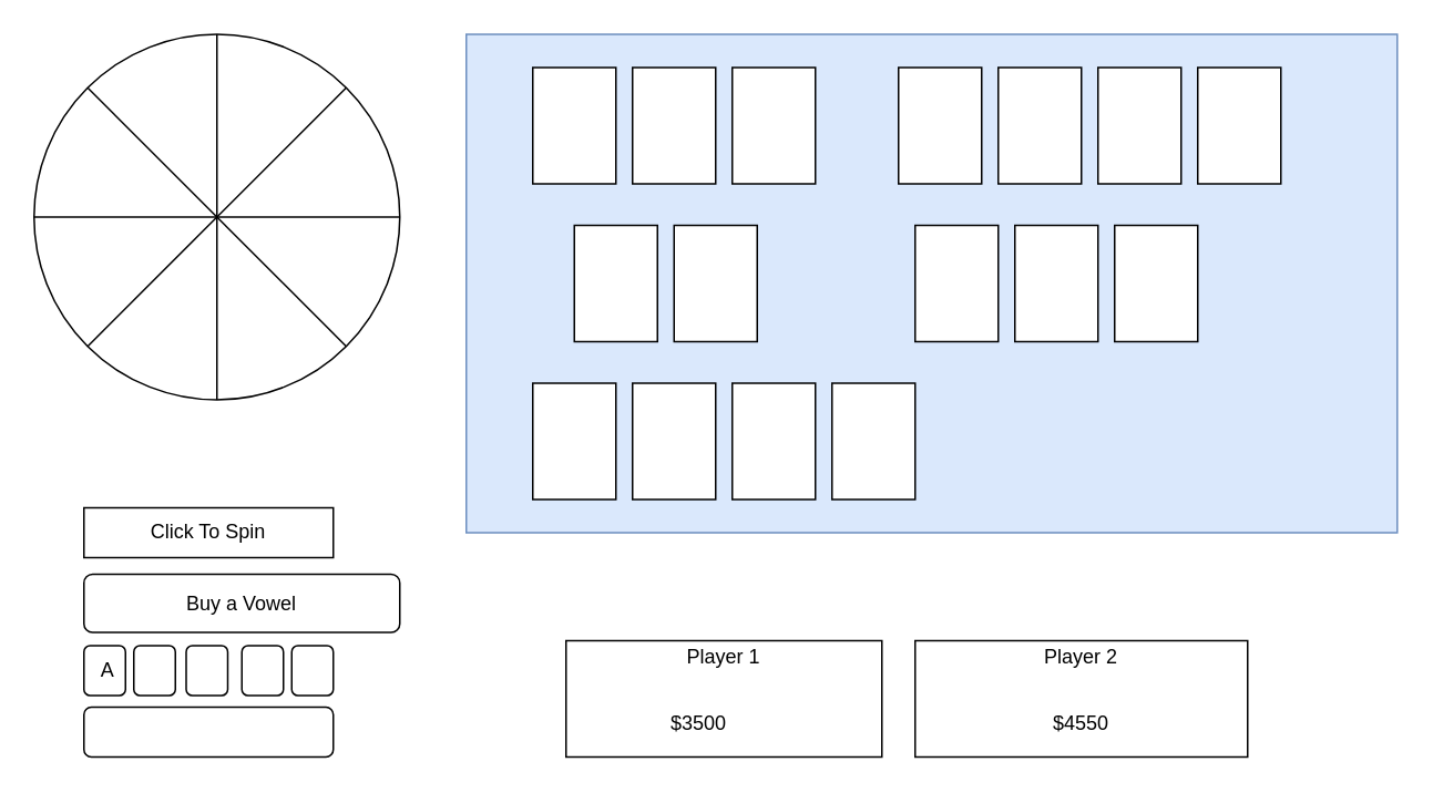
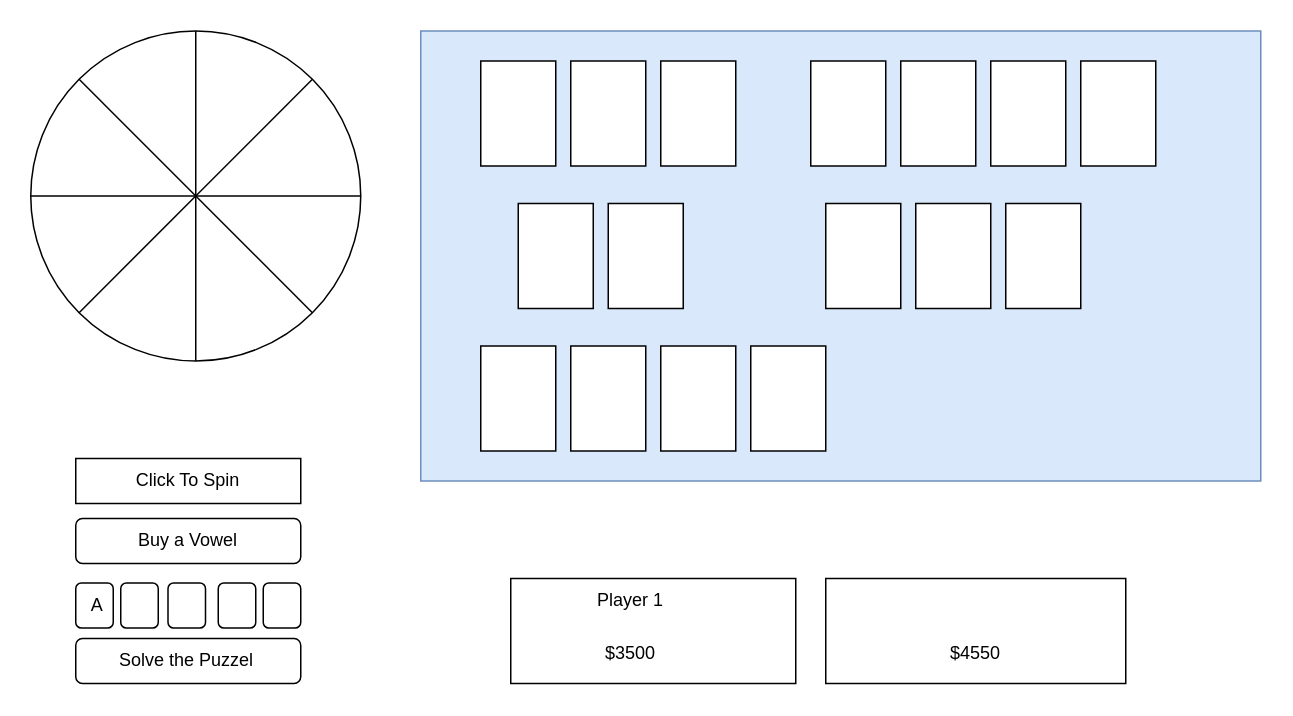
  <mxCell id="0" />
  <mxCell id="1" parent="0" />
  <mxCell id="2" value="" style="ellipse;whiteSpace=wrap;html=1;" parent="1" vertex="1"><mxGeometry x="20" y="20" width="220" height="220" as="geometry" /></mxCell>
  <mxCell id="3" value="" style="rounded=0;whiteSpace=wrap;html=1;fillColor=#dae8fc;strokeColor=#6c8ebf;" parent="1" vertex="1"><mxGeometry x="280" y="20" width="560" height="300" as="geometry" /></mxCell>
  <mxCell id="4" value="" style="endArrow=none;html=1;entryX=1;entryY=0;entryDx=0;entryDy=0;exitX=0;exitY=1;exitDx=0;exitDy=0;" parent="1" source="2" target="2" edge="1"><mxGeometry width="50" height="50" relative="1" as="geometry"><mxPoint x="115" y="165" as="sourcePoint" /><mxPoint x="165" y="115" as="targetPoint" /></mxGeometry></mxCell>
  <mxCell id="5" value="" style="endArrow=none;html=1;entryX=1;entryY=0.5;entryDx=0;entryDy=0;exitX=0;exitY=0.5;exitDx=0;exitDy=0;" parent="1" source="2" target="2" edge="1"><mxGeometry width="50" height="50" relative="1" as="geometry"><mxPoint x="115" y="165" as="sourcePoint" /><mxPoint x="165" y="115" as="targetPoint" /></mxGeometry></mxCell>
  <mxCell id="6" value="" style="endArrow=none;html=1;entryX=1;entryY=1;entryDx=0;entryDy=0;exitX=0;exitY=0;exitDx=0;exitDy=0;" parent="1" source="2" target="2" edge="1"><mxGeometry width="50" height="50" relative="1" as="geometry"><mxPoint x="95" y="105" as="sourcePoint" /><mxPoint x="185" y="175" as="targetPoint" /></mxGeometry></mxCell>
  <mxCell id="7" value="" style="endArrow=none;html=1;exitX=0.5;exitY=1;exitDx=0;exitDy=0;entryX=0.5;entryY=0;entryDx=0;entryDy=0;" parent="1" source="2" target="2" edge="1"><mxGeometry width="50" height="50" relative="1" as="geometry"><mxPoint x="139.5" y="190" as="sourcePoint" /><mxPoint x="139.5" y="90" as="targetPoint" /></mxGeometry></mxCell>
  <mxCell id="8" value="" style="rounded=0;whiteSpace=wrap;html=1;" parent="1" vertex="1"><mxGeometry x="670" y="135" width="50" height="70" as="geometry" /></mxCell>
  <mxCell id="9" value="" style="rounded=0;whiteSpace=wrap;html=1;" parent="1" vertex="1"><mxGeometry x="610" y="135" width="50" height="70" as="geometry" /></mxCell>
  <mxCell id="10" value="" style="rounded=0;whiteSpace=wrap;html=1;" parent="1" vertex="1"><mxGeometry x="550" y="135" width="50" height="70" as="geometry" /></mxCell>
  <mxCell id="11" value="" style="rounded=0;whiteSpace=wrap;html=1;" parent="1" vertex="1"><mxGeometry x="405" y="135" width="50" height="70" as="geometry" /></mxCell>
  <mxCell id="12" value="" style="rounded=0;whiteSpace=wrap;html=1;" parent="1" vertex="1"><mxGeometry x="345" y="135" width="50" height="70" as="geometry" /></mxCell>
  <mxCell id="13" value="" style="rounded=0;whiteSpace=wrap;html=1;" parent="1" vertex="1"><mxGeometry x="440" y="40" width="50" height="70" as="geometry" /></mxCell>
  <mxCell id="14" value="" style="rounded=0;whiteSpace=wrap;html=1;" parent="1" vertex="1"><mxGeometry x="380" y="40" width="50" height="70" as="geometry" /></mxCell>
  <mxCell id="15" value="" style="rounded=0;whiteSpace=wrap;html=1;" parent="1" vertex="1"><mxGeometry x="320" y="40" width="50" height="70" as="geometry" /></mxCell>
  <mxCell id="16" value="" style="rounded=0;whiteSpace=wrap;html=1;" parent="1" vertex="1"><mxGeometry x="340" y="385" width="190" height="70" as="geometry" /></mxCell>
  <mxCell id="17" value="" style="rounded=0;whiteSpace=wrap;html=1;" parent="1" vertex="1"><mxGeometry x="550" y="385" width="200" height="70" as="geometry" /></mxCell>
- <mxCell id="18" value="Player 2" style="text;html=1;strokeColor=none;fillColor=none;align=center;verticalAlign=middle;whiteSpace=wrap;rounded=0;" parent="1" vertex="1"><mxGeometry x="620" y="385" width="60" height="20" as="geometry" /></mxCell>
- <mxCell id="19" value="Player 1" style="text;html=1;strokeColor=none;fillColor=none;align=center;verticalAlign=middle;whiteSpace=wrap;rounded=0;" parent="1" vertex="1"><mxGeometry x="405" y="385" width="60" height="20" as="geometry" /></mxCell>
+ <mxCell id="19" value="Player 1" style="text;html=1;strokeColor=none;fillColor=none;align=center;verticalAlign=middle;whiteSpace=wrap;rounded=0;" parent="1" vertex="1"><mxGeometry x="390" y="390" width="60" height="20" as="geometry" /></mxCell>
  <mxCell id="20" value="$3500" style="text;html=1;strokeColor=none;fillColor=none;align=center;verticalAlign=middle;whiteSpace=wrap;rounded=0;" parent="1" vertex="1"><mxGeometry x="400" y="425" width="40" height="20" as="geometry" /></mxCell>
  <mxCell id="21" value="$4550" style="text;html=1;strokeColor=none;fillColor=none;align=center;verticalAlign=middle;whiteSpace=wrap;rounded=0;" parent="1" vertex="1"><mxGeometry x="630" y="425" width="40" height="20" as="geometry" /></mxCell>
  <mxCell id="22" value="Click To Spin" style="whiteSpace=wrap;html=1;rounded=0;" parent="1" vertex="1"><mxGeometry x="50" y="305" width="150" height="30" as="geometry" /></mxCell>
- <mxCell id="23" value="Buy a Vowel" style="rounded=1;whiteSpace=wrap;html=1;" parent="1" vertex="1"><mxGeometry x="50" y="345" width="190" height="35" as="geometry" /></mxCell>
+ <mxCell id="23" value="Buy a Vowel" style="rounded=1;whiteSpace=wrap;html=1;" parent="1" vertex="1"><mxGeometry x="50" y="345" width="150" height="30" as="geometry" /></mxCell>
  <mxCell id="24" value="" style="rounded=1;whiteSpace=wrap;html=1;" parent="1" vertex="1"><mxGeometry x="50" y="388" width="25" height="30" as="geometry" /></mxCell>
  <mxCell id="25" value="" style="rounded=1;whiteSpace=wrap;html=1;" parent="1" vertex="1"><mxGeometry x="80" y="388" width="25" height="30" as="geometry" /></mxCell>
  <mxCell id="26" value="" style="rounded=1;whiteSpace=wrap;html=1;" parent="1" vertex="1"><mxGeometry x="111.5" y="388" width="25" height="30" as="geometry" /></mxCell>
  <mxCell id="27" value="" style="rounded=1;whiteSpace=wrap;html=1;" parent="1" vertex="1"><mxGeometry x="145" y="388" width="25" height="30" as="geometry" /></mxCell>
  <mxCell id="28" value="" style="rounded=1;whiteSpace=wrap;html=1;" parent="1" vertex="1"><mxGeometry x="175" y="388" width="25" height="30" as="geometry" /></mxCell>
  <mxCell id="29" value="A" style="text;html=1;strokeColor=none;fillColor=none;align=center;verticalAlign=middle;whiteSpace=wrap;rounded=0;" parent="1" vertex="1"><mxGeometry x="55" y="398" width="18.5" height="10" as="geometry" /></mxCell>
  <mxCell id="30" value="" style="rounded=1;whiteSpace=wrap;html=1;" parent="1" vertex="1"><mxGeometry x="50" y="425" width="150" height="30" as="geometry" /></mxCell>
+ <mxCell id="31" value="Solve the Puzzel" style="text;html=1;strokeColor=none;fillColor=none;align=center;verticalAlign=middle;whiteSpace=wrap;rounded=0;" parent="1" vertex="1"><mxGeometry x="54" y="430" width="140" height="20" as="geometry" /></mxCell>
  <mxCell id="32" value="" style="rounded=0;whiteSpace=wrap;html=1;" parent="1" vertex="1"><mxGeometry x="500" y="230" width="50" height="70" as="geometry" /></mxCell>
  <mxCell id="33" value="" style="rounded=0;whiteSpace=wrap;html=1;" parent="1" vertex="1"><mxGeometry x="440" y="230" width="50" height="70" as="geometry" /></mxCell>
  <mxCell id="34" value="" style="rounded=0;whiteSpace=wrap;html=1;" parent="1" vertex="1"><mxGeometry x="380" y="230" width="50" height="70" as="geometry" /></mxCell>
  <mxCell id="35" value="" style="rounded=0;whiteSpace=wrap;html=1;" parent="1" vertex="1"><mxGeometry x="320" y="230" width="50" height="70" as="geometry" /></mxCell>
  <mxCell id="36" value="" style="rounded=0;whiteSpace=wrap;html=1;" parent="1" vertex="1"><mxGeometry x="720" y="40" width="50" height="70" as="geometry" /></mxCell>
  <mxCell id="37" value="" style="rounded=0;whiteSpace=wrap;html=1;" parent="1" vertex="1"><mxGeometry x="660" y="40" width="50" height="70" as="geometry" /></mxCell>
  <mxCell id="38" value="" style="rounded=0;whiteSpace=wrap;html=1;" parent="1" vertex="1"><mxGeometry x="600" y="40" width="50" height="70" as="geometry" /></mxCell>
  <mxCell id="39" value="" style="rounded=0;whiteSpace=wrap;html=1;" parent="1" vertex="1"><mxGeometry x="540" y="40" width="50" height="70" as="geometry" /></mxCell>
